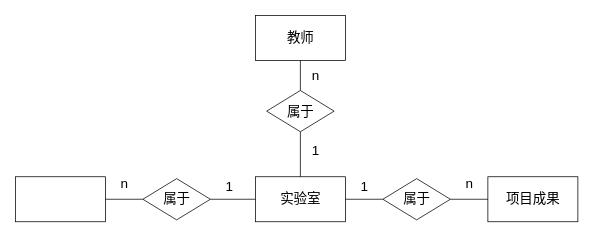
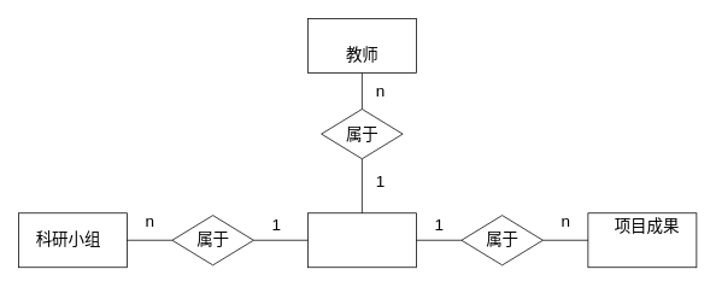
  <mxCell id="0" />
  <mxCell id="1" parent="0" />
  <mxCell id="2" value="" style="rounded=0;whiteSpace=wrap;html=1;" vertex="1" parent="1"><mxGeometry x="20" y="235" width="120" height="60" as="geometry" /></mxCell>
  <mxCell id="3" value="" style="rounded=0;whiteSpace=wrap;html=1;" vertex="1" parent="1"><mxGeometry x="650" y="235" width="120" height="60" as="geometry" /></mxCell>
  <mxCell id="4" value="" style="rhombus;whiteSpace=wrap;html=1;" vertex="1" parent="1"><mxGeometry x="190" y="237.5" width="90" height="55" as="geometry" /></mxCell>
  <mxCell id="5" value="" style="rhombus;whiteSpace=wrap;html=1;" vertex="1" parent="1"><mxGeometry x="510" y="237.5" width="90" height="55" as="geometry" /></mxCell>
  <mxCell id="6" value="" style="rhombus;whiteSpace=wrap;html=1;" vertex="1" parent="1"><mxGeometry x="355" y="120" width="90" height="55" as="geometry" /></mxCell>
  <mxCell id="7" value="" style="rounded=0;whiteSpace=wrap;html=1;" vertex="1" parent="1"><mxGeometry x="340" y="235" width="120" height="60" as="geometry" /></mxCell>
  <mxCell id="8" value="" style="rounded=0;whiteSpace=wrap;html=1;" vertex="1" parent="1"><mxGeometry x="340" y="20" width="120" height="60" as="geometry" /></mxCell>
  <mxCell id="9" value="" style="endArrow=none;html=1;exitX=1;exitY=0.5;exitDx=0;exitDy=0;entryX=0;entryY=0.5;entryDx=0;entryDy=0;" edge="1" parent="1" source="4" target="7"><mxGeometry width="50" height="50" relative="1" as="geometry"><mxPoint x="370" y="310" as="sourcePoint" /><mxPoint x="420" y="260" as="targetPoint" /><Array as="points" /></mxGeometry></mxCell>
  <mxCell id="10" value="" style="endArrow=none;html=1;entryX=0;entryY=0.5;entryDx=0;entryDy=0;exitX=1;exitY=0.5;exitDx=0;exitDy=0;" edge="1" parent="1" source="2" target="4"><mxGeometry width="50" height="50" relative="1" as="geometry"><mxPoint x="370" y="310" as="sourcePoint" /><mxPoint x="420" y="260" as="targetPoint" /></mxGeometry></mxCell>
  <mxCell id="11" value="" style="endArrow=none;html=1;entryX=1;entryY=0.5;entryDx=0;entryDy=0;exitX=0;exitY=0.5;exitDx=0;exitDy=0;" edge="1" parent="1" source="5" target="7"><mxGeometry width="50" height="50" relative="1" as="geometry"><mxPoint x="370" y="310" as="sourcePoint" /><mxPoint x="420" y="260" as="targetPoint" /></mxGeometry></mxCell>
  <mxCell id="12" value="" style="endArrow=none;html=1;entryX=1;entryY=0.5;entryDx=0;entryDy=0;exitX=0;exitY=0.5;exitDx=0;exitDy=0;" edge="1" parent="1" source="3" target="5"><mxGeometry width="50" height="50" relative="1" as="geometry"><mxPoint x="370" y="310" as="sourcePoint" /><mxPoint x="420" y="260" as="targetPoint" /></mxGeometry></mxCell>
  <mxCell id="13" value="" style="endArrow=none;html=1;entryX=0.5;entryY=1;entryDx=0;entryDy=0;exitX=0.5;exitY=0;exitDx=0;exitDy=0;" edge="1" parent="1" source="7" target="6"><mxGeometry width="50" height="50" relative="1" as="geometry"><mxPoint x="370" y="310" as="sourcePoint" /><mxPoint x="420" y="260" as="targetPoint" /></mxGeometry></mxCell>
  <mxCell id="14" value="" style="endArrow=none;html=1;entryX=0.5;entryY=1;entryDx=0;entryDy=0;" edge="1" parent="1" source="6" target="8"><mxGeometry width="50" height="50" relative="1" as="geometry"><mxPoint x="370" y="310" as="sourcePoint" /><mxPoint x="420" y="260" as="targetPoint" /></mxGeometry></mxCell>
- <mxCell id="15" value="&lt;font style=&quot;font-size: 18px&quot;&gt;实验室&lt;/font&gt;" style="text;html=1;resizable=0;autosize=1;align=center;verticalAlign=middle;points=[];fillColor=none;strokeColor=none;rounded=0;" vertex="1" parent="1"><mxGeometry x="365" y="255" width="70" height="20" as="geometry" /></mxCell>
- <mxCell id="16" value="&lt;font style=&quot;font-size: 18px&quot;&gt;教师&lt;/font&gt;" style="text;html=1;resizable=0;autosize=1;align=center;verticalAlign=middle;points=[];fillColor=none;strokeColor=none;rounded=0;" vertex="1" parent="1"><mxGeometry x="375" y="40" width="50" height="20" as="geometry" /></mxCell>
- <mxCell id="17" value="&lt;font style=&quot;font-size: 18px&quot;&gt;项目成果&lt;/font&gt;" style="text;html=1;resizable=0;autosize=1;align=center;verticalAlign=middle;points=[];fillColor=none;strokeColor=none;rounded=0;" vertex="1" parent="1"><mxGeometry x="665" y="255" width="90" height="20" as="geometry" /></mxCell>
+ <mxCell id="16" value="&lt;font style=&quot;font-size: 18px&quot;&gt;教师&lt;/font&gt;" style="text;html=1;resizable=0;autosize=1;align=center;verticalAlign=middle;points=[];fillColor=none;strokeColor=none;rounded=0;" vertex="1" parent="1"><mxGeometry x="375" y="50" width="50" height="20" as="geometry" /></mxCell>
+ <mxCell id="17" value="&lt;font style=&quot;font-size: 18px&quot;&gt;项目成果&lt;/font&gt;" style="text;html=1;resizable=0;autosize=1;align=center;verticalAlign=middle;points=[];fillColor=none;strokeColor=none;rounded=0;" vertex="1" parent="1"><mxGeometry x="670" y="240" width="90" height="20" as="geometry" /></mxCell>
+ <mxCell id="18" value="&lt;font style=&quot;font-size: 18px&quot;&gt;科研小组&lt;/font&gt;" style="text;html=1;resizable=0;autosize=1;align=center;verticalAlign=middle;points=[];fillColor=none;strokeColor=none;rounded=0;" vertex="1" parent="1"><mxGeometry x="30" y="255" width="90" height="20" as="geometry" /></mxCell>
  <mxCell id="19" value="&lt;font style=&quot;font-size: 18px&quot;&gt;属于&lt;/font&gt;" style="text;html=1;resizable=0;autosize=1;align=center;verticalAlign=middle;points=[];fillColor=none;strokeColor=none;rounded=0;" vertex="1" parent="1"><mxGeometry x="210" y="255" width="50" height="20" as="geometry" /></mxCell>
  <mxCell id="20" value="&lt;font style=&quot;font-size: 18px&quot;&gt;属于&lt;/font&gt;" style="text;html=1;resizable=0;autosize=1;align=center;verticalAlign=middle;points=[];fillColor=none;strokeColor=none;rounded=0;" vertex="1" parent="1"><mxGeometry x="530" y="255" width="50" height="20" as="geometry" /></mxCell>
  <mxCell id="21" value="&lt;font style=&quot;font-size: 18px&quot;&gt;属于&lt;/font&gt;" style="text;html=1;resizable=0;autosize=1;align=center;verticalAlign=middle;points=[];fillColor=none;strokeColor=none;rounded=0;" vertex="1" parent="1"><mxGeometry x="375" y="137.5" width="50" height="20" as="geometry" /></mxCell>
  <mxCell id="22" value="&lt;font style=&quot;font-size: 18px&quot;&gt;1&lt;/font&gt;" style="text;html=1;resizable=0;autosize=1;align=center;verticalAlign=middle;points=[];fillColor=none;strokeColor=none;rounded=0;" vertex="1" parent="1"><mxGeometry x="290" y="237.5" width="30" height="20" as="geometry" /></mxCell>
  <mxCell id="23" value="&lt;font style=&quot;font-size: 18px&quot;&gt;1&lt;/font&gt;" style="text;html=1;resizable=0;autosize=1;align=center;verticalAlign=middle;points=[];fillColor=none;strokeColor=none;rounded=0;" vertex="1" parent="1"><mxGeometry x="405" y="190" width="30" height="20" as="geometry" /></mxCell>
  <mxCell id="24" value="&lt;font style=&quot;font-size: 18px&quot;&gt;1&lt;/font&gt;" style="text;html=1;resizable=0;autosize=1;align=center;verticalAlign=middle;points=[];fillColor=none;strokeColor=none;rounded=0;" vertex="1" parent="1"><mxGeometry x="470" y="237.5" width="30" height="20" as="geometry" /></mxCell>
  <mxCell id="25" value="&lt;font style=&quot;font-size: 18px&quot;&gt;n&lt;/font&gt;" style="text;html=1;resizable=0;autosize=1;align=center;verticalAlign=middle;points=[];fillColor=none;strokeColor=none;rounded=0;" vertex="1" parent="1"><mxGeometry x="610" y="235" width="30" height="20" as="geometry" /></mxCell>
  <mxCell id="26" value="&lt;font style=&quot;font-size: 18px&quot;&gt;n&lt;/font&gt;" style="text;html=1;resizable=0;autosize=1;align=center;verticalAlign=middle;points=[];fillColor=none;strokeColor=none;rounded=0;" vertex="1" parent="1"><mxGeometry x="405" y="90" width="30" height="20" as="geometry" /></mxCell>
  <mxCell id="27" value="&lt;font style=&quot;font-size: 18px&quot;&gt;n&lt;/font&gt;" style="text;html=1;resizable=0;autosize=1;align=center;verticalAlign=middle;points=[];fillColor=none;strokeColor=none;rounded=0;" vertex="1" parent="1"><mxGeometry x="150" y="235" width="30" height="20" as="geometry" /></mxCell>
